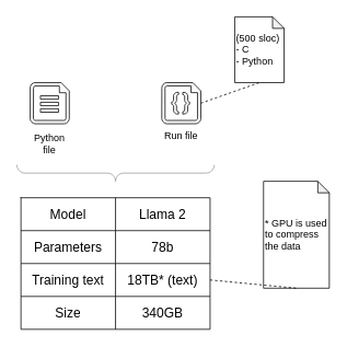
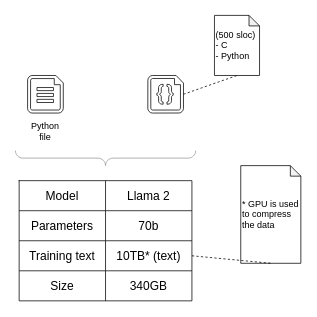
  <mxCell id="0" />
  <mxCell id="1" parent="0" />
  <mxCell id="2" value="Python&lt;div&gt;file&lt;/div&gt;" style="text;html=1;align=center;verticalAlign=middle;whiteSpace=wrap;rounded=0;" vertex="1" parent="1"><mxGeometry x="30" y="160" width="60" height="30" as="geometry" /></mxCell>
- <mxCell id="3" value="Run&amp;nbsp;&lt;span style=&quot;background-color: initial;&quot;&gt;file&lt;/span&gt;" style="text;html=1;align=center;verticalAlign=middle;whiteSpace=wrap;rounded=0;" vertex="1" parent="1"><mxGeometry x="190" y="150" width="60" height="30" as="geometry" /></mxCell>
  <mxCell id="4" value="" style="verticalLabelPosition=bottom;html=1;verticalAlign=top;align=center;shape=mxgraph.azure.code_file;pointerEvents=1;" vertex="1" parent="1"><mxGeometry x="196.25" y="100" width="47.5" height="50" as="geometry" /></mxCell>
  <mxCell id="5" value="" style="verticalLabelPosition=bottom;html=1;verticalAlign=top;align=center;shape=mxgraph.azure.cloud_services_configuration_file;pointerEvents=1;" vertex="1" parent="1"><mxGeometry x="36.25" y="100" width="47.5" height="50" as="geometry" /></mxCell>
  <mxCell id="6" value="&lt;div&gt;(500 sloc)&lt;/div&gt;- C&lt;div&gt;- Python&lt;/div&gt;" style="shape=note;whiteSpace=wrap;html=1;backgroundOutline=1;darkOpacity=0.05;align=left;size=14;" vertex="1" parent="1"><mxGeometry x="285" y="20" width="60" height="80" as="geometry" /></mxCell>
  <mxCell id="7" value="" style="endArrow=none;dashed=1;html=1;rounded=0;entryX=0.5;entryY=1;entryDx=0;entryDy=0;entryPerimeter=0;exitX=1;exitY=0.5;exitDx=0;exitDy=0;exitPerimeter=0;" edge="1" parent="1" source="4" target="6"><mxGeometry width="50" height="50" relative="1" as="geometry"><mxPoint x="260" y="320" as="sourcePoint" /><mxPoint x="310" y="270" as="targetPoint" /></mxGeometry></mxCell>
  <mxCell id="8" value="" style="verticalLabelPosition=bottom;shadow=0;dashed=0;align=center;html=1;verticalAlign=top;strokeWidth=1;shape=mxgraph.mockup.markup.curlyBrace;whiteSpace=wrap;strokeColor=#999999;direction=west;" vertex="1" parent="1"><mxGeometry x="20" y="200" width="240" height="20" as="geometry" /></mxCell>
  <mxCell id="9" value="" style="shape=table;startSize=0;container=1;collapsible=0;childLayout=tableLayout;fontSize=16;" vertex="1" parent="1"><mxGeometry x="25" y="240" width="230" height="160" as="geometry" /></mxCell>
  <mxCell id="10" value="" style="shape=tableRow;horizontal=0;startSize=0;swimlaneHead=0;swimlaneBody=0;strokeColor=inherit;top=0;left=0;bottom=0;right=0;collapsible=0;dropTarget=0;fillColor=none;points=[[0,0.5],[1,0.5]];portConstraint=eastwest;fontSize=16;" vertex="1" parent="9"><mxGeometry width="230" height="40" as="geometry" /></mxCell>
  <mxCell id="11" value="Model" style="shape=partialRectangle;html=1;whiteSpace=wrap;connectable=0;strokeColor=inherit;overflow=hidden;fillColor=none;top=0;left=0;bottom=0;right=0;pointerEvents=1;fontSize=16;" vertex="1" parent="10"><mxGeometry width="115" height="40" as="geometry"><mxRectangle width="115" height="40" as="alternateBounds" /></mxGeometry></mxCell>
  <mxCell id="12" value="Llama 2" style="shape=partialRectangle;html=1;whiteSpace=wrap;connectable=0;strokeColor=inherit;overflow=hidden;fillColor=none;top=0;left=0;bottom=0;right=0;pointerEvents=1;fontSize=16;" vertex="1" parent="10"><mxGeometry x="115" width="115" height="40" as="geometry"><mxRectangle width="115" height="40" as="alternateBounds" /></mxGeometry></mxCell>
  <mxCell id="13" value="" style="shape=tableRow;horizontal=0;startSize=0;swimlaneHead=0;swimlaneBody=0;strokeColor=inherit;top=0;left=0;bottom=0;right=0;collapsible=0;dropTarget=0;fillColor=none;points=[[0,0.5],[1,0.5]];portConstraint=eastwest;fontSize=16;" vertex="1" parent="9"><mxGeometry y="40" width="230" height="40" as="geometry" /></mxCell>
  <mxCell id="14" value="Parameters" style="shape=partialRectangle;html=1;whiteSpace=wrap;connectable=0;strokeColor=inherit;overflow=hidden;fillColor=none;top=0;left=0;bottom=0;right=0;pointerEvents=1;fontSize=16;" vertex="1" parent="13"><mxGeometry width="115" height="40" as="geometry"><mxRectangle width="115" height="40" as="alternateBounds" /></mxGeometry></mxCell>
- <mxCell id="15" value="78b" style="shape=partialRectangle;html=1;whiteSpace=wrap;connectable=0;strokeColor=inherit;overflow=hidden;fillColor=none;top=0;left=0;bottom=0;right=0;pointerEvents=1;fontSize=16;" vertex="1" parent="13"><mxGeometry x="115" width="115" height="40" as="geometry"><mxRectangle width="115" height="40" as="alternateBounds" /></mxGeometry></mxCell>
+ <mxCell id="15" value="70b" style="shape=partialRectangle;html=1;whiteSpace=wrap;connectable=0;strokeColor=inherit;overflow=hidden;fillColor=none;top=0;left=0;bottom=0;right=0;pointerEvents=1;fontSize=16;" vertex="1" parent="13"><mxGeometry x="115" width="115" height="40" as="geometry"><mxRectangle width="115" height="40" as="alternateBounds" /></mxGeometry></mxCell>
  <mxCell id="16" value="" style="shape=tableRow;horizontal=0;startSize=0;swimlaneHead=0;swimlaneBody=0;strokeColor=inherit;top=0;left=0;bottom=0;right=0;collapsible=0;dropTarget=0;fillColor=none;points=[[0,0.5],[1,0.5]];portConstraint=eastwest;fontSize=16;" vertex="1" parent="9"><mxGeometry y="80" width="230" height="40" as="geometry" /></mxCell>
  <mxCell id="17" value="Training text" style="shape=partialRectangle;html=1;whiteSpace=wrap;connectable=0;strokeColor=inherit;overflow=hidden;fillColor=none;top=0;left=0;bottom=0;right=0;pointerEvents=1;fontSize=16;" vertex="1" parent="16"><mxGeometry width="115" height="40" as="geometry"><mxRectangle width="115" height="40" as="alternateBounds" /></mxGeometry></mxCell>
- <mxCell id="18" value="18TB* (text)" style="shape=partialRectangle;html=1;whiteSpace=wrap;connectable=0;strokeColor=inherit;overflow=hidden;fillColor=none;top=0;left=0;bottom=0;right=0;pointerEvents=1;fontSize=16;" vertex="1" parent="16"><mxGeometry x="115" width="115" height="40" as="geometry"><mxRectangle width="115" height="40" as="alternateBounds" /></mxGeometry></mxCell>
+ <mxCell id="18" value="10TB* (text)" style="shape=partialRectangle;html=1;whiteSpace=wrap;connectable=0;strokeColor=inherit;overflow=hidden;fillColor=none;top=0;left=0;bottom=0;right=0;pointerEvents=1;fontSize=16;" vertex="1" parent="16"><mxGeometry x="115" width="115" height="40" as="geometry"><mxRectangle width="115" height="40" as="alternateBounds" /></mxGeometry></mxCell>
  <mxCell id="19" style="shape=tableRow;horizontal=0;startSize=0;swimlaneHead=0;swimlaneBody=0;strokeColor=inherit;top=0;left=0;bottom=0;right=0;collapsible=0;dropTarget=0;fillColor=none;points=[[0,0.5],[1,0.5]];portConstraint=eastwest;fontSize=16;" vertex="1" parent="9"><mxGeometry y="120" width="230" height="40" as="geometry" /></mxCell>
  <mxCell id="20" value="Size" style="shape=partialRectangle;html=1;whiteSpace=wrap;connectable=0;strokeColor=inherit;overflow=hidden;fillColor=none;top=0;left=0;bottom=0;right=0;pointerEvents=1;fontSize=16;" vertex="1" parent="19"><mxGeometry width="115" height="40" as="geometry"><mxRectangle width="115" height="40" as="alternateBounds" /></mxGeometry></mxCell>
  <mxCell id="21" value="340GB" style="shape=partialRectangle;html=1;whiteSpace=wrap;connectable=0;strokeColor=inherit;overflow=hidden;fillColor=none;top=0;left=0;bottom=0;right=0;pointerEvents=1;fontSize=16;" vertex="1" parent="19"><mxGeometry x="115" width="115" height="40" as="geometry"><mxRectangle width="115" height="40" as="alternateBounds" /></mxGeometry></mxCell>
  <mxCell id="22" value="&lt;div&gt;* GPU is used to compress the data&lt;/div&gt;" style="shape=note;whiteSpace=wrap;html=1;backgroundOutline=1;darkOpacity=0.05;align=left;size=14;" vertex="1" parent="1"><mxGeometry x="320" y="220" width="80" height="130" as="geometry" /></mxCell>
  <mxCell id="23" value="" style="endArrow=none;dashed=1;html=1;rounded=0;entryX=0.5;entryY=1;entryDx=0;entryDy=0;entryPerimeter=0;exitX=1;exitY=0.5;exitDx=0;exitDy=0;" edge="1" parent="1" source="16" target="22"><mxGeometry width="50" height="50" relative="1" as="geometry"><mxPoint x="254" y="135" as="sourcePoint" /><mxPoint x="335" y="110" as="targetPoint" /></mxGeometry></mxCell>
